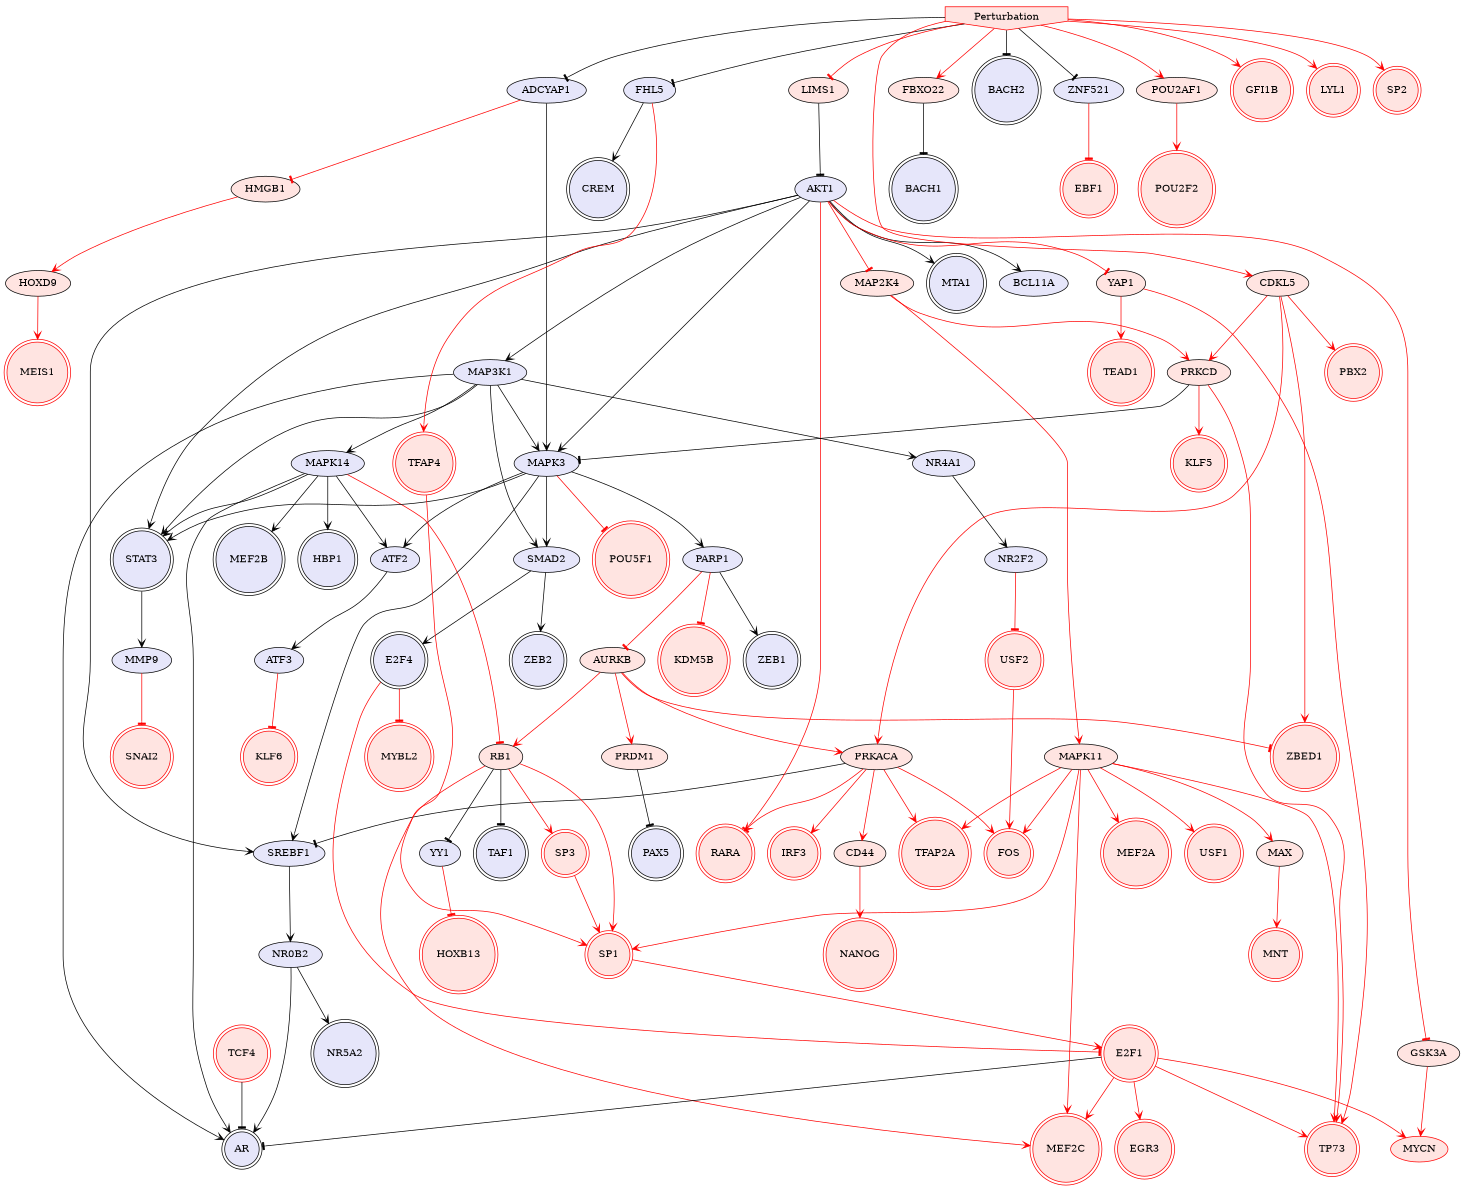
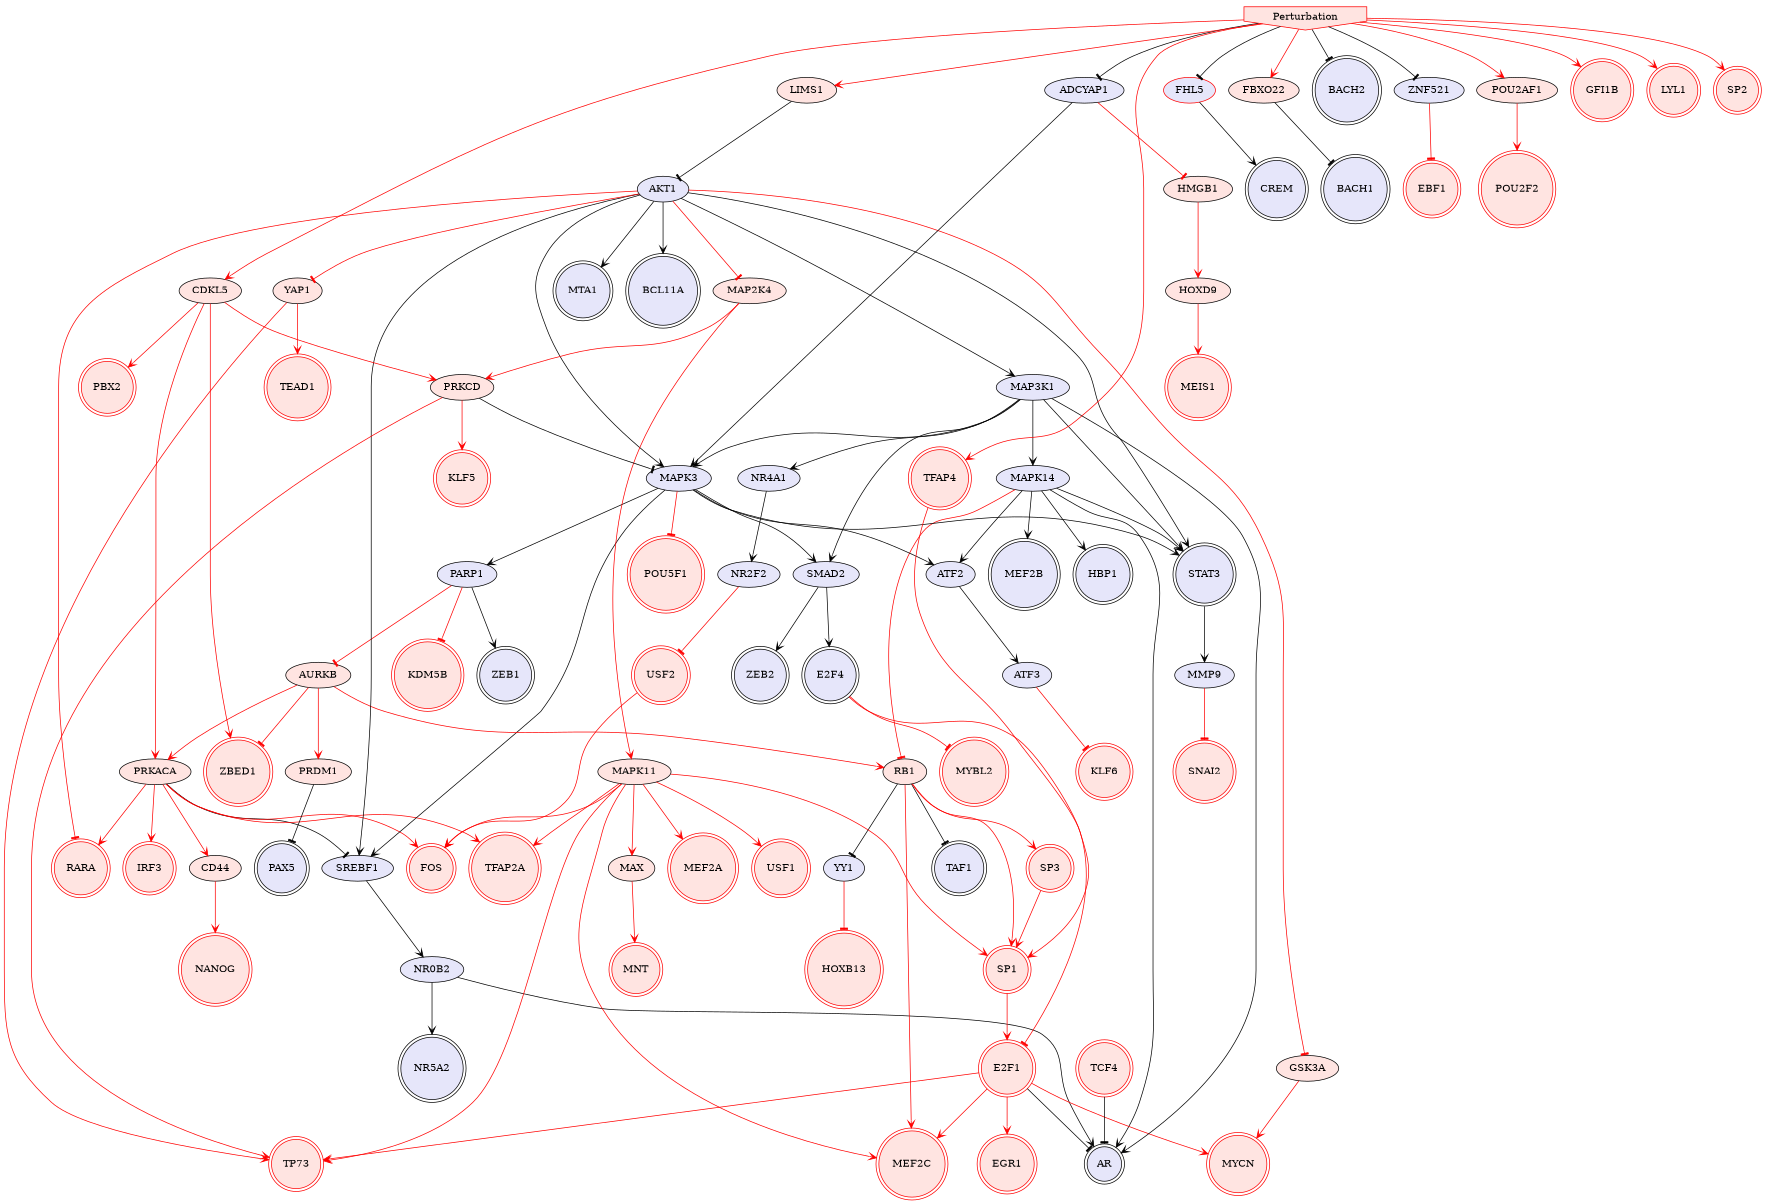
  digraph {
    node [fillcolor=mistyrose style=filled color=red shape=doublecircle]
    edge [arrowhead=vee color=red penwidth=1]
    PRKACA [color="" shape=""]
    SREBF1 [fillcolor=lavender color="" shape=""]
    IRF3
    FOS
    RARA
    CD44 [color="" shape=""]
    TFAP2A
    NR0B2 [fillcolor=lavender color="" shape=""]
    NANOG
    AR [color=black fillcolor=lavender]
    NR5A2 [color=black fillcolor=lavender]
    MAPK14 [fillcolor=lavender color="" shape=""]
    STAT3 [color=black fillcolor=lavender]
    ATF2 [fillcolor=lavender color="" shape=""]
    HBP1 [color=black fillcolor=lavender]
    MEF2B [color=black fillcolor=lavender]
    RB1 [color="" shape=""]
    MMP9 [fillcolor=lavender color="" shape=""]
    ATF3 [fillcolor=lavender color="" shape=""]
    MEF2C
    TAF1 [color=black fillcolor=lavender]
    YY1 [fillcolor=lavender color="" shape=""]
    SP1
    SP3
    SNAI2
    KLF6
    MAPK3 [fillcolor=lavender color="" shape=""]
    SMAD2 [fillcolor=lavender color="" shape=""]
    PARP1 [fillcolor=lavender color="" shape=""]
    POU5F1
    ZEB2 [color=black fillcolor=lavender]
    E2F4 [color=black fillcolor=lavender]
    ZEB1 [color=black fillcolor=lavender]
    AURKB [color="" shape=""]
    KDM5B
    E2F1
    MYBL2
    PRDM1 [color="" shape=""]
    ZBED1
    AKT1 [fillcolor=lavender color="" shape=""]
    MAP3K1 [fillcolor=lavender color="" shape=""]
    MTA1 [color=black fillcolor=lavender]
-   BCL11A [color=black fillcolor=lavender shape=ellipse]
+   BCL11A [color=black fillcolor=lavender]
    MAP2K4 [color="" shape=""]
    GSK3A [color="" shape=""]
    YAP1 [color="" shape=""]
    NR4A1 [fillcolor=lavender color="" shape=""]
    PRKCD [color="" shape=""]
    MAPK11 [color="" shape=""]
-   MYCN [shape=ellipse]
+   MYCN
    TP73
    TEAD1
    NR2F2 [fillcolor=lavender color="" shape=""]
-   EGR1 [label=EGR3]
+   EGR1
    HOXB13
    KLF5
    USF2
    ADCYAP1 [fillcolor=lavender color="" shape=""]
    HMGB1 [color="" shape=""]
    HOXD9 [color="" shape=""]
-   FHL5 [fillcolor=lavender color="" shape=""]
+   FHL5 [fillcolor=lavender shape=""]
    CREM [color=black fillcolor=lavender]
    TCF4
    FBXO22 [color="" shape=""]
    BACH1 [color=black fillcolor=lavender]
    PAX5 [color=black fillcolor=lavender]
    LIMS1 [color="" shape=""]
    Perturbation [shape=invhouse]
    BACH2 [color=black fillcolor=lavender]
    ZNF521 [fillcolor=lavender color="" shape=""]
    TFAP4
    POU2AF1 [color="" shape=""]
    CDKL5 [color="" shape=""]
    GFI1B
    LYL1
    SP2
    EBF1
    POU2F2
    PBX2
    MEF2A
    MAX [color="" shape=""]
    USF1
    MNT
    MEIS1
    PRKACA -> SREBF1 [arrowhead=tee color=black]
    PRKACA -> IRF3
    PRKACA -> FOS
    PRKACA -> RARA
    PRKACA -> CD44
    PRKACA -> TFAP2A
    SREBF1 -> NR0B2 [color=black]
    CD44 -> NANOG
    NR0B2 -> AR [color=black]
    NR0B2 -> NR5A2 [color=black]
    MAPK14 -> AR [color=black]
    MAPK14 -> STAT3 [color=black]
    MAPK14 -> ATF2 [color=black]
    MAPK14 -> HBP1 [color=black]
    MAPK14 -> MEF2B [color=black]
    MAPK14 -> RB1 [arrowhead=tee]
    STAT3 -> MMP9 [color=black]
    ATF2 -> ATF3 [color=black]
    RB1 -> MEF2C
    RB1 -> TAF1 [arrowhead=tee color=black]
    RB1 -> YY1 [arrowhead=tee color=black]
    RB1 -> SP1
    RB1 -> SP3
    MMP9 -> SNAI2 [arrowhead=tee]
    ATF3 -> KLF6 [arrowhead=tee]
    YY1 -> HOXB13 [arrowhead=tee]
    SP1 -> E2F1
    SP3 -> SP1
    MAPK3 -> SREBF1 [color=black]
    MAPK3 -> STAT3 [color=black]
    MAPK3 -> ATF2 [color=black]
    MAPK3 -> SMAD2 [color=black]
    MAPK3 -> PARP1 [color=black]
    MAPK3 -> POU5F1 [arrowhead=tee]
    SMAD2 -> ZEB2 [color=black]
    SMAD2 -> E2F4 [color=black]
    PARP1 -> ZEB1 [color=black]
    PARP1 -> AURKB [arrowhead=tee]
    PARP1 -> KDM5B [arrowhead=tee]
    E2F4 -> E2F1 [arrowhead=tee]
    E2F4 -> MYBL2 [arrowhead=tee]
    AURKB -> PRKACA
    AURKB -> RB1
    AURKB -> PRDM1
    AURKB -> ZBED1 [arrowhead=tee]
    E2F1 -> AR [arrowhead=tee color=black]
    E2F1 -> MEF2C
    E2F1 -> MYCN
    E2F1 -> TP73
    E2F1 -> EGR1
    PRDM1 -> PAX5 [arrowhead=tee color=black]
    AKT1 -> SREBF1 [color=black]
    AKT1 -> RARA [arrowhead=tee]
    AKT1 -> STAT3 [color=black]
    AKT1 -> MAPK3 [color=black]
    AKT1 -> MAP3K1 [color=black]
    AKT1 -> MTA1 [color=black]
    AKT1 -> BCL11A [color=black]
    AKT1 -> MAP2K4 [arrowhead=tee]
    AKT1 -> GSK3A [arrowhead=tee]
    AKT1 -> YAP1 [arrowhead=tee]
    MAP3K1 -> AR [color=black]
    MAP3K1 -> MAPK14 [color=black]
    MAP3K1 -> STAT3 [color=black]
    MAP3K1 -> MAPK3 [color=black]
    MAP3K1 -> SMAD2 [color=black]
    MAP3K1 -> NR4A1 [color=black]
    MAP2K4 -> PRKCD
    MAP2K4 -> MAPK11
    GSK3A -> MYCN
    YAP1 -> TP73
    YAP1 -> TEAD1
    NR4A1 -> NR2F2 [color=black]
    PRKCD -> MAPK3 [arrowhead=tee color=black]
    PRKCD -> TP73
    PRKCD -> KLF5
    MAPK11 -> FOS
    MAPK11 -> TFAP2A
    MAPK11 -> MEF2C
    MAPK11 -> SP1
    MAPK11 -> TP73
    MAPK11 -> MEF2A
    MAPK11 -> MAX
    MAPK11 -> USF1
    NR2F2 -> USF2 [arrowhead=tee]
    USF2 -> FOS
    ADCYAP1 -> MAPK3 [color=black]
    ADCYAP1 -> HMGB1 [arrowhead=tee]
    HMGB1 -> HOXD9
    HOXD9 -> MEIS1
    FHL5 -> CREM [color=black]
    TCF4 -> AR [arrowhead=tee color=black]
    FBXO22 -> BACH1 [arrowhead=tee color=black]
    LIMS1 -> AKT1 [arrowhead=tee color=black]
    Perturbation -> ADCYAP1 [arrowhead=tee color=black]
    Perturbation -> FHL5 [arrowhead=tee color=black]
    Perturbation -> FBXO22
-   Perturbation -> LIMS1 [arrowhead=tee]
+   Perturbation -> LIMS1
    Perturbation -> BACH2 [arrowhead=tee color=black]
    Perturbation -> ZNF521 [arrowhead=tee color=black]
-   FHL5 -> TFAP4
+   Perturbation -> TFAP4
    Perturbation -> POU2AF1
    Perturbation -> CDKL5
    Perturbation -> GFI1B
    Perturbation -> LYL1
    Perturbation -> SP2
    ZNF521 -> EBF1 [arrowhead=tee]
    TFAP4 -> SP1
    POU2AF1 -> POU2F2
    CDKL5 -> PRKACA
    CDKL5 -> ZBED1
    CDKL5 -> PRKCD
    CDKL5 -> PBX2
    MAX -> MNT
  }
